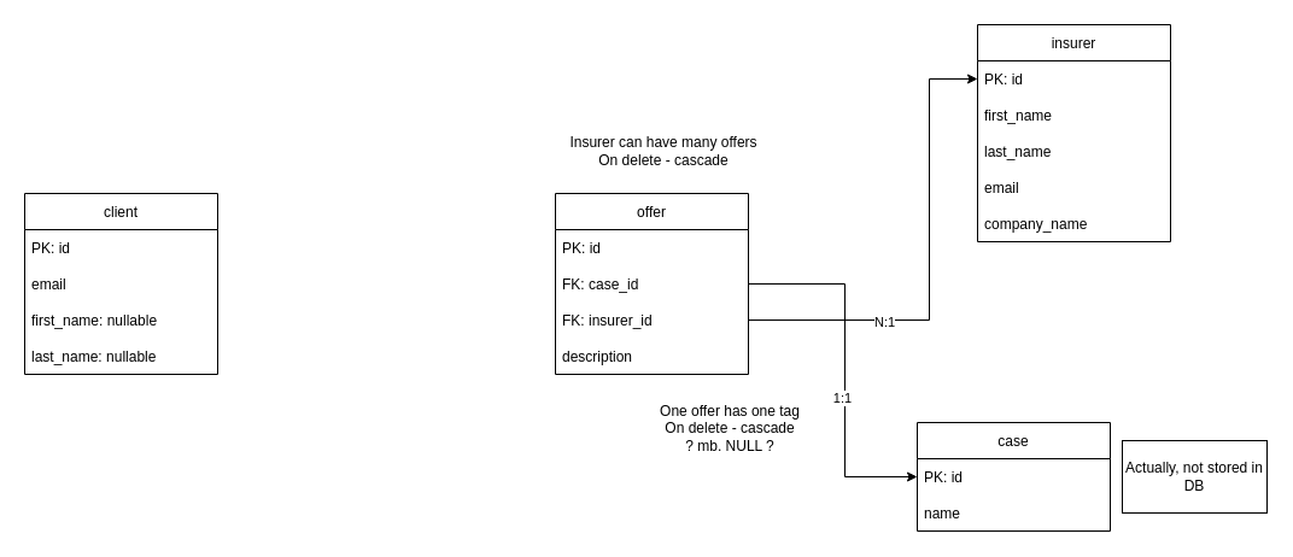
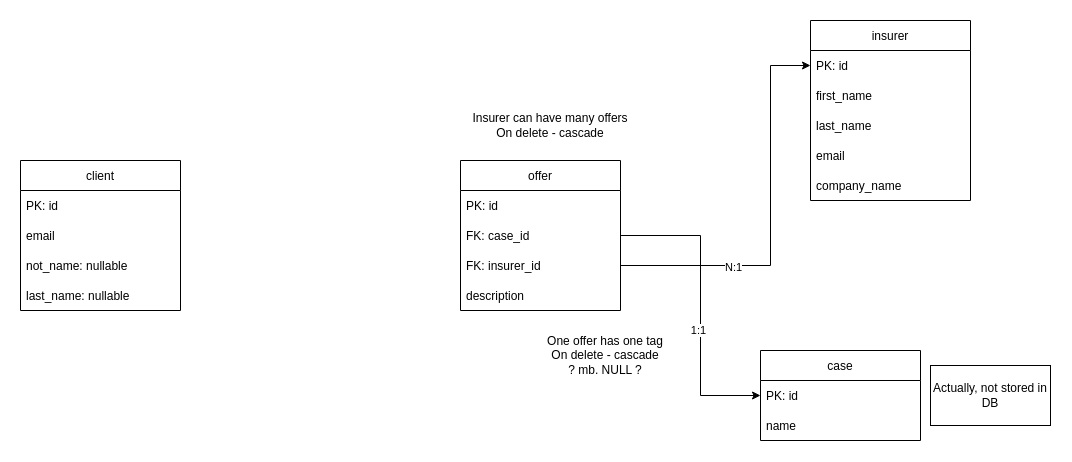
  <mxCell id="0" />
  <mxCell id="1" parent="0" />
  <mxCell id="2" value="insurer" style="swimlane;fontStyle=0;childLayout=stackLayout;horizontal=1;startSize=30;horizontalStack=0;resizeParent=1;resizeParentMax=0;resizeLast=0;collapsible=1;marginBottom=0;" parent="1" vertex="1"><mxGeometry x="810" y="20" width="160" height="180" as="geometry" /></mxCell>
  <mxCell id="3" value="PK: id" style="text;strokeColor=none;fillColor=none;align=left;verticalAlign=middle;spacingLeft=4;spacingRight=4;overflow=hidden;points=[[0,0.5],[1,0.5]];portConstraint=eastwest;rotatable=0;" parent="2" vertex="1"><mxGeometry y="30" width="160" height="30" as="geometry" /></mxCell>
  <mxCell id="4" value="first_name" style="text;strokeColor=none;fillColor=none;align=left;verticalAlign=middle;spacingLeft=4;spacingRight=4;overflow=hidden;points=[[0,0.5],[1,0.5]];portConstraint=eastwest;rotatable=0;" parent="2" vertex="1"><mxGeometry y="60" width="160" height="30" as="geometry" /></mxCell>
  <mxCell id="5" value="last_name" style="text;strokeColor=none;fillColor=none;align=left;verticalAlign=middle;spacingLeft=4;spacingRight=4;overflow=hidden;points=[[0,0.5],[1,0.5]];portConstraint=eastwest;rotatable=0;" parent="2" vertex="1"><mxGeometry y="90" width="160" height="30" as="geometry" /></mxCell>
  <mxCell id="6" value="email" style="text;strokeColor=none;fillColor=none;align=left;verticalAlign=middle;spacingLeft=4;spacingRight=4;overflow=hidden;points=[[0,0.5],[1,0.5]];portConstraint=eastwest;rotatable=0;" parent="2" vertex="1"><mxGeometry y="120" width="160" height="30" as="geometry" /></mxCell>
  <mxCell id="7" value="company_name" style="text;strokeColor=none;fillColor=none;align=left;verticalAlign=middle;spacingLeft=4;spacingRight=4;overflow=hidden;points=[[0,0.5],[1,0.5]];portConstraint=eastwest;rotatable=0;" parent="2" vertex="1"><mxGeometry y="150" width="160" height="30" as="geometry" /></mxCell>
  <mxCell id="8" value="offer" style="swimlane;fontStyle=0;childLayout=stackLayout;horizontal=1;startSize=30;horizontalStack=0;resizeParent=1;resizeParentMax=0;resizeLast=0;collapsible=1;marginBottom=0;" parent="1" vertex="1"><mxGeometry x="460" y="160" width="160" height="150" as="geometry" /></mxCell>
  <mxCell id="9" value="PK: id" style="text;strokeColor=none;fillColor=none;align=left;verticalAlign=middle;spacingLeft=4;spacingRight=4;overflow=hidden;points=[[0,0.5],[1,0.5]];portConstraint=eastwest;rotatable=0;" parent="8" vertex="1"><mxGeometry y="30" width="160" height="30" as="geometry" /></mxCell>
  <mxCell id="10" value="FK: case_id" style="text;strokeColor=none;fillColor=none;align=left;verticalAlign=middle;spacingLeft=4;spacingRight=4;overflow=hidden;points=[[0,0.5],[1,0.5]];portConstraint=eastwest;rotatable=0;" parent="8" vertex="1"><mxGeometry y="60" width="160" height="30" as="geometry" /></mxCell>
  <mxCell id="11" value="FK: insurer_id" style="text;strokeColor=none;fillColor=none;align=left;verticalAlign=middle;spacingLeft=4;spacingRight=4;overflow=hidden;points=[[0,0.5],[1,0.5]];portConstraint=eastwest;rotatable=0;" parent="8" vertex="1"><mxGeometry y="90" width="160" height="30" as="geometry" /></mxCell>
  <mxCell id="12" value="description" style="text;strokeColor=none;fillColor=none;align=left;verticalAlign=middle;spacingLeft=4;spacingRight=4;overflow=hidden;points=[[0,0.5],[1,0.5]];portConstraint=eastwest;rotatable=0;" parent="8" vertex="1"><mxGeometry y="120" width="160" height="30" as="geometry" /></mxCell>
  <mxCell id="13" value="case" style="swimlane;fontStyle=0;childLayout=stackLayout;horizontal=1;startSize=30;horizontalStack=0;resizeParent=1;resizeParentMax=0;resizeLast=0;collapsible=1;marginBottom=0;" parent="1" vertex="1"><mxGeometry x="760" y="350" width="160" height="90" as="geometry" /></mxCell>
  <mxCell id="14" value="PK: id" style="text;strokeColor=none;fillColor=none;align=left;verticalAlign=middle;spacingLeft=4;spacingRight=4;overflow=hidden;points=[[0,0.5],[1,0.5]];portConstraint=eastwest;rotatable=0;" parent="13" vertex="1"><mxGeometry y="30" width="160" height="30" as="geometry" /></mxCell>
  <mxCell id="15" value="name" style="text;strokeColor=none;fillColor=none;align=left;verticalAlign=middle;spacingLeft=4;spacingRight=4;overflow=hidden;points=[[0,0.5],[1,0.5]];portConstraint=eastwest;rotatable=0;" parent="13" vertex="1"><mxGeometry y="60" width="160" height="30" as="geometry" /></mxCell>
  <mxCell id="16" value="" style="endArrow=classic;html=1;rounded=0;exitX=1;exitY=0.5;exitDx=0;exitDy=0;entryX=0;entryY=0.5;entryDx=0;entryDy=0;" parent="1" source="10" target="14" edge="1"><mxGeometry width="50" height="50" relative="1" as="geometry"><mxPoint x="690" y="270" as="sourcePoint" /><mxPoint x="740" y="220" as="targetPoint" /><Array as="points"><mxPoint x="700" y="235" /><mxPoint x="700" y="395" /></Array></mxGeometry></mxCell>
  <mxCell id="17" value="1:1" style="edgeLabel;html=1;align=center;verticalAlign=middle;resizable=0;points=[];" parent="16" vertex="1" connectable="0"><mxGeometry x="0.16" y="-3" relative="1" as="geometry"><mxPoint as="offset" /></mxGeometry></mxCell>
  <mxCell id="18" value="" style="endArrow=classic;html=1;rounded=0;exitX=1;exitY=0.5;exitDx=0;exitDy=0;entryX=0;entryY=0.5;entryDx=0;entryDy=0;" parent="1" source="11" target="3" edge="1"><mxGeometry width="50" height="50" relative="1" as="geometry"><mxPoint x="690" y="270" as="sourcePoint" /><mxPoint x="740" y="220" as="targetPoint" /><Array as="points"><mxPoint x="770" y="265" /><mxPoint x="770" y="65" /></Array></mxGeometry></mxCell>
  <mxCell id="19" value="N:1" style="edgeLabel;html=1;align=center;verticalAlign=middle;resizable=0;points=[];" parent="18" vertex="1" connectable="0"><mxGeometry x="-0.426" y="-1" relative="1" as="geometry"><mxPoint as="offset" /></mxGeometry></mxCell>
  <mxCell id="20" value="&lt;div&gt;One offer has one tag&lt;/div&gt;&lt;div&gt;On delete - cascade&lt;/div&gt;&lt;div&gt;? mb. NULL ?&lt;/div&gt;" style="text;html=1;strokeColor=none;fillColor=none;align=center;verticalAlign=middle;whiteSpace=wrap;rounded=0;" parent="1" vertex="1"><mxGeometry x="530" y="330" width="150" height="50" as="geometry" /></mxCell>
  <mxCell id="21" value="&lt;div&gt;Insurer can have many offers&lt;/div&gt;&lt;div&gt;&lt;div&gt;On delete - cascade&lt;/div&gt;&lt;/div&gt;" style="text;html=1;strokeColor=none;fillColor=none;align=center;verticalAlign=middle;whiteSpace=wrap;rounded=0;" parent="1" vertex="1"><mxGeometry x="440" y="110" width="220" height="30" as="geometry" /></mxCell>
  <mxCell id="22" value="Actually, not stored in DB" style="rounded=0;whiteSpace=wrap;html=1;" parent="1" vertex="1"><mxGeometry x="930" y="365" width="120" height="60" as="geometry" /></mxCell>
  <mxCell id="23" value="client" style="swimlane;fontStyle=0;childLayout=stackLayout;horizontal=1;startSize=30;horizontalStack=0;resizeParent=1;resizeParentMax=0;resizeLast=0;collapsible=1;marginBottom=0;" vertex="1" parent="1"><mxGeometry x="20" y="160" width="160" height="150" as="geometry" /></mxCell>
  <mxCell id="24" value="PK: id" style="text;strokeColor=none;fillColor=none;align=left;verticalAlign=middle;spacingLeft=4;spacingRight=4;overflow=hidden;points=[[0,0.5],[1,0.5]];portConstraint=eastwest;rotatable=0;" vertex="1" parent="23"><mxGeometry y="30" width="160" height="30" as="geometry" /></mxCell>
  <mxCell id="25" value="email" style="text;strokeColor=none;fillColor=none;align=left;verticalAlign=middle;spacingLeft=4;spacingRight=4;overflow=hidden;points=[[0,0.5],[1,0.5]];portConstraint=eastwest;rotatable=0;" vertex="1" parent="23"><mxGeometry y="60" width="160" height="30" as="geometry" /></mxCell>
- <mxCell id="26" value="first_name: nullable" style="text;strokeColor=none;fillColor=none;align=left;verticalAlign=middle;spacingLeft=4;spacingRight=4;overflow=hidden;points=[[0,0.5],[1,0.5]];portConstraint=eastwest;rotatable=0;" vertex="1" parent="23"><mxGeometry y="90" width="160" height="30" as="geometry" /></mxCell>
+ <mxCell id="26" value="not_name: nullable" style="text;strokeColor=none;fillColor=none;align=left;verticalAlign=middle;spacingLeft=4;spacingRight=4;overflow=hidden;points=[[0,0.5],[1,0.5]];portConstraint=eastwest;rotatable=0;" vertex="1" parent="23"><mxGeometry y="90" width="160" height="30" as="geometry" /></mxCell>
  <mxCell id="27" value="last_name: nullable" style="text;strokeColor=none;fillColor=none;align=left;verticalAlign=middle;spacingLeft=4;spacingRight=4;overflow=hidden;points=[[0,0.5],[1,0.5]];portConstraint=eastwest;rotatable=0;" vertex="1" parent="23"><mxGeometry y="120" width="160" height="30" as="geometry" /></mxCell>
